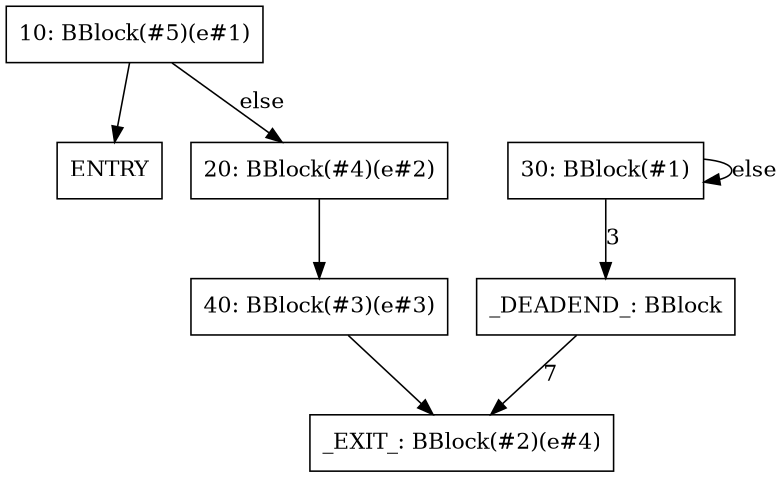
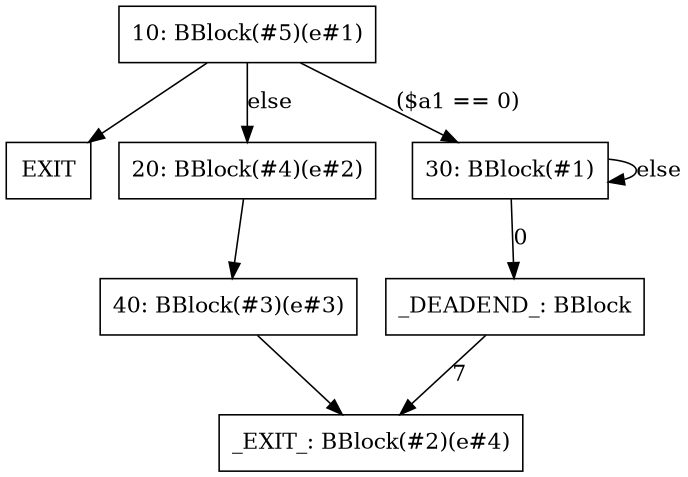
  digraph {
    node [shape=box]
    n1 [label="10: BBlock(#5)(e#1)"]
-   ENTRY
+   ENTRY [label=EXIT]
    n3 [label="20: BBlock(#4)(e#2)"]
    n4 [label="30: BBlock(#1)"]
    n5 [label="40: BBlock(#3)(e#3)"]
    n6 [label="_DEADEND_: BBlock"]
    n7 [label="_EXIT_: BBlock(#2)(e#4)"]
    n1 -> ENTRY
    n1 -> n3 [label=else]
+   n1 -> n4 [label="($a1 == 0)"]
    n3 -> n5
    n4 -> n4 [label=else]
-   n4 -> n6 [label=3]
+   n4 -> n6 [label=0]
    n5 -> n7
    n6 -> n7 [label=7]
  }
